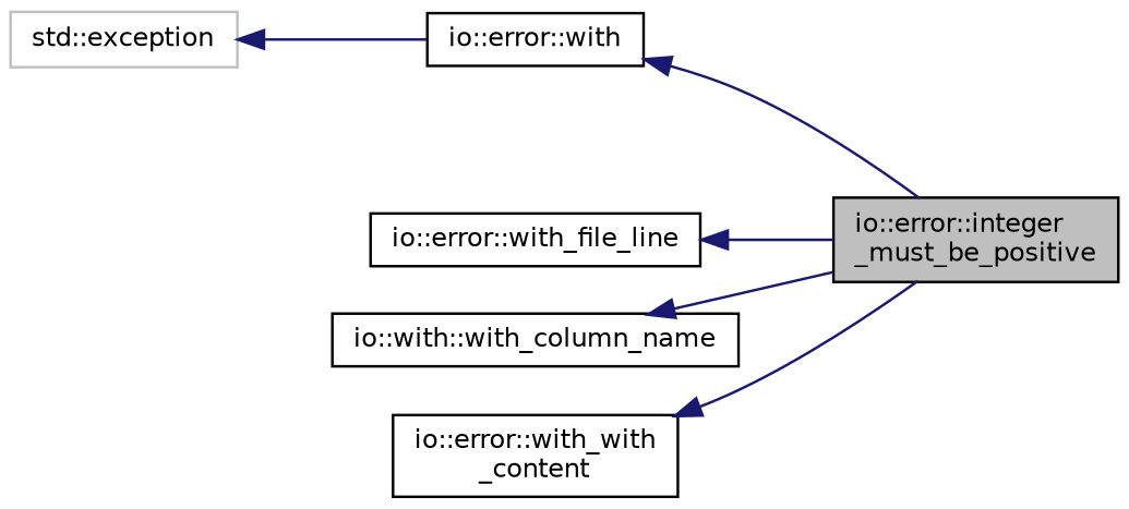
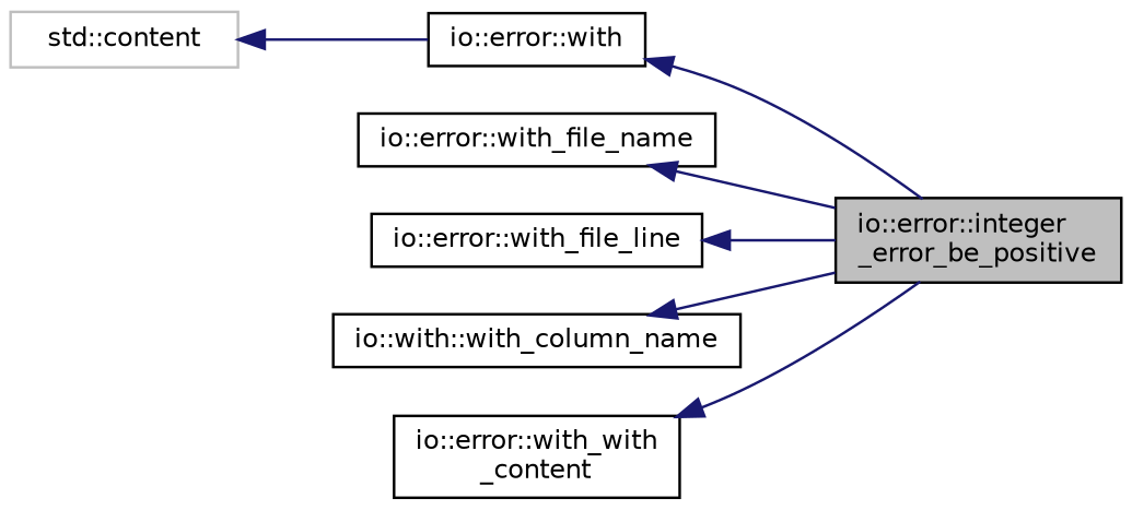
  digraph {
    rankdir=LR
    node [color=black fillcolor=white fontname=Helvetica fontsize=10 shape=record style=filled]
    edge [color=midnightblue dir=back fontname=Helvetica fontsize=10 labelfontname=Helvetica labelfontsize=10 style=solid]
-   n1 [fillcolor=grey75 fontcolor=black height=0.2 label="io::error::integer\l_must_be_positive" width=0.4]
+   n1 [fillcolor=grey75 fontcolor=black height=0.2 label="io::error::integer\l_error_be_positive" width=0.4]
    n2 [height=0.2 label="io::error::with" width=0.4]
-   n3 [color=grey75 height=0.2 label="std::exception" width=0.4]
+   n3 [color=grey75 height=0.2 label="std::content" width=0.4]
+   n4 [height=0.2 label="io::error::with_file_name" width=0.4]
    n5 [height=0.2 label="io::error::with_file_line" width=0.4]
    n6 [height=0.2 label="io::with::with_column_name" width=0.4]
    n7 [height=0.2 label="io::error::with_with\l_content" width=0.4]
    n2 -> n1
    n3 -> n2
+   n4 -> n1
    n5 -> n1
    n6 -> n1
    n7 -> n1
  }
